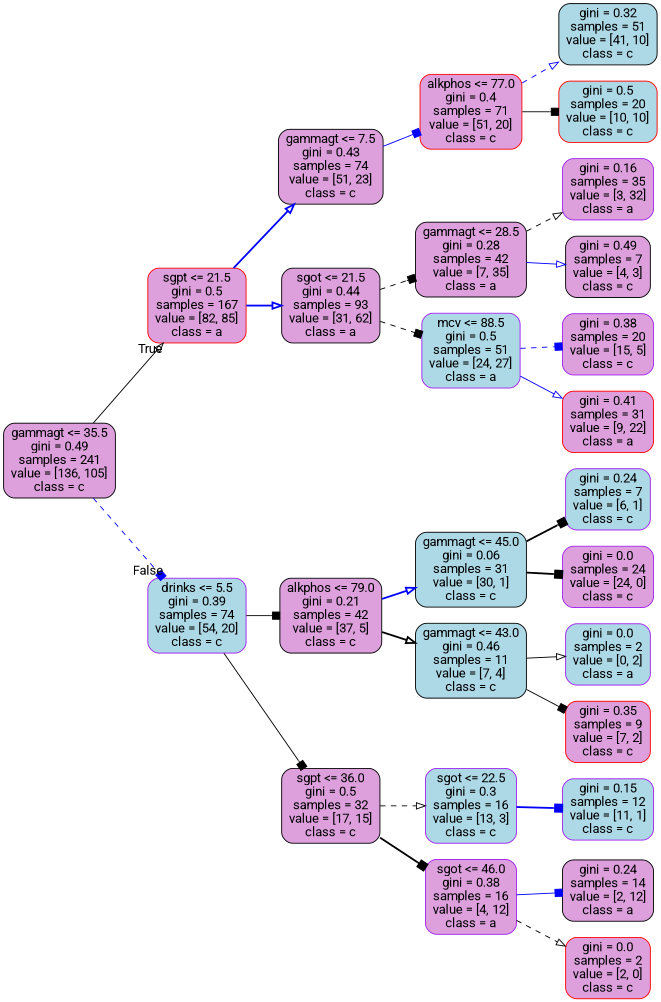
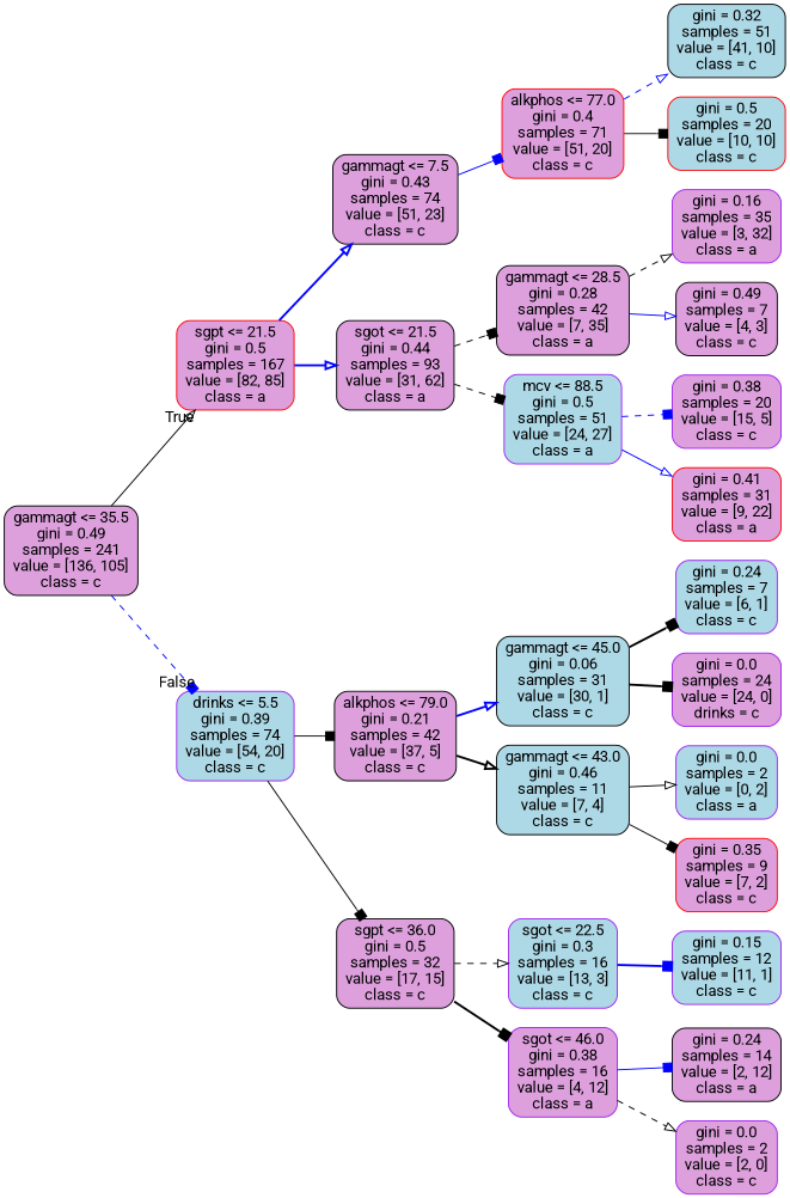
  digraph {
    fontname=Roboto
    rankdir=LR
    node [color=black fillcolor=plum fontname=Roboto shape=box style="filled, rounded"]
    edge [arrowhead=box color=black fontname=Roboto style=solid]
    n1 [label="gammagt <= 35.5\ngini = 0.49\nsamples = 241\nvalue = [136, 105]\nclass = c"]
    n2 [color=red label="sgpt <= 21.5\ngini = 0.5\nsamples = 167\nvalue = [82, 85]\nclass = a"]
    n3 [color=purple fillcolor=lightblue label="drinks <= 5.5\ngini = 0.39\nsamples = 74\nvalue = [54, 20]\nclass = c"]
    n4 [label="gammagt <= 7.5\ngini = 0.43\nsamples = 74\nvalue = [51, 23]\nclass = c"]
    n5 [label="sgot <= 21.5\ngini = 0.44\nsamples = 93\nvalue = [31, 62]\nclass = a"]
    n6 [label="alkphos <= 79.0\ngini = 0.21\nsamples = 42\nvalue = [37, 5]\nclass = c"]
    n7 [label="sgpt <= 36.0\ngini = 0.5\nsamples = 32\nvalue = [17, 15]\nclass = c"]
    n8 [color=red label="alkphos <= 77.0\ngini = 0.4\nsamples = 71\nvalue = [51, 20]\nclass = c"]
    n9 [label="gammagt <= 28.5\ngini = 0.28\nsamples = 42\nvalue = [7, 35]\nclass = a"]
    n10 [color=purple fillcolor=lightblue label="mcv <= 88.5\ngini = 0.5\nsamples = 51\nvalue = [24, 27]\nclass = a"]
    n11 [fillcolor=lightblue label="gini = 0.32\nsamples = 51\nvalue = [41, 10]\nclass = c"]
    n12 [color=red fillcolor=lightblue label="gini = 0.5\nsamples = 20\nvalue = [10, 10]\nclass = c"]
    n13 [color=purple label="gini = 0.16\nsamples = 35\nvalue = [3, 32]\nclass = a"]
    n14 [label="gini = 0.49\nsamples = 7\nvalue = [4, 3]\nclass = c"]
    n15 [color=purple label="gini = 0.38\nsamples = 20\nvalue = [15, 5]\nclass = c"]
    n16 [color=red label="gini = 0.41\nsamples = 31\nvalue = [9, 22]\nclass = a"]
    n17 [fillcolor=lightblue label="gammagt <= 45.0\ngini = 0.06\nsamples = 31\nvalue = [30, 1]\nclass = c"]
    n18 [fillcolor=lightblue label="gammagt <= 43.0\ngini = 0.46\nsamples = 11\nvalue = [7, 4]\nclass = c"]
    n19 [color=purple fillcolor=lightblue label="sgot <= 22.5\ngini = 0.3\nsamples = 16\nvalue = [13, 3]\nclass = c"]
    n20 [color=purple label="sgot <= 46.0\ngini = 0.38\nsamples = 16\nvalue = [4, 12]\nclass = a"]
    n21 [color=purple fillcolor=lightblue label="gini = 0.24\nsamples = 7\nvalue = [6, 1]\nclass = c"]
-   n22 [color=purple label="gini = 0.0\nsamples = 24\nvalue = [24, 0]\nclass = c"]
+   n22 [color=purple label="gini = 0.0\nsamples = 24\nvalue = [24, 0]\ndrinks = c"]
    n23 [color=purple fillcolor=lightblue label="gini = 0.0\nsamples = 2\nvalue = [0, 2]\nclass = a"]
    n24 [color=red label="gini = 0.35\nsamples = 9\nvalue = [7, 2]\nclass = c"]
    n25 [color=purple fillcolor=lightblue label="gini = 0.15\nsamples = 12\nvalue = [11, 1]\nclass = c"]
    n26 [label="gini = 0.24\nsamples = 14\nvalue = [2, 12]\nclass = a"]
-   n27 [color=red label="gini = 0.0\nsamples = 2\nvalue = [2, 0]\nclass = c"]
+   n27 [color=purple label="gini = 0.0\nsamples = 2\nvalue = [2, 0]\nclass = c"]
    n1 -> n2 [arrowhead=onormal headlabel=True labelangle=45 labeldistance=2.5]
    n1 -> n3 [color=blue headlabel=False labelangle=-45 labeldistance=2.5 style=dashed]
    n2 -> n4 [arrowhead=onormal color=blue style=bold]
    n2 -> n5 [arrowhead=onormal color=blue style=bold]
    n3 -> n6
    n3 -> n7
    n4 -> n8 [color=blue]
    n5 -> n9 [style=dashed]
    n5 -> n10 [style=dashed]
    n6 -> n17 [arrowhead=onormal color=blue style=bold]
    n6 -> n18 [arrowhead=onormal style=bold]
    n7 -> n19 [arrowhead=onormal style=dashed]
    n7 -> n20 [style=bold]
    n8 -> n11 [arrowhead=onormal color=blue style=dashed]
    n8 -> n12
    n9 -> n13 [arrowhead=onormal style=dashed]
    n9 -> n14 [arrowhead=onormal color=blue]
    n10 -> n15 [color=blue style=dashed]
    n10 -> n16 [arrowhead=onormal color=blue]
    n17 -> n21 [style=bold]
    n17 -> n22 [style=bold]
    n18 -> n23 [arrowhead=onormal]
    n18 -> n24
    n19 -> n25 [color=blue style=bold]
    n20 -> n26 [color=blue]
    n20 -> n27 [arrowhead=onormal style=dashed]
  }
